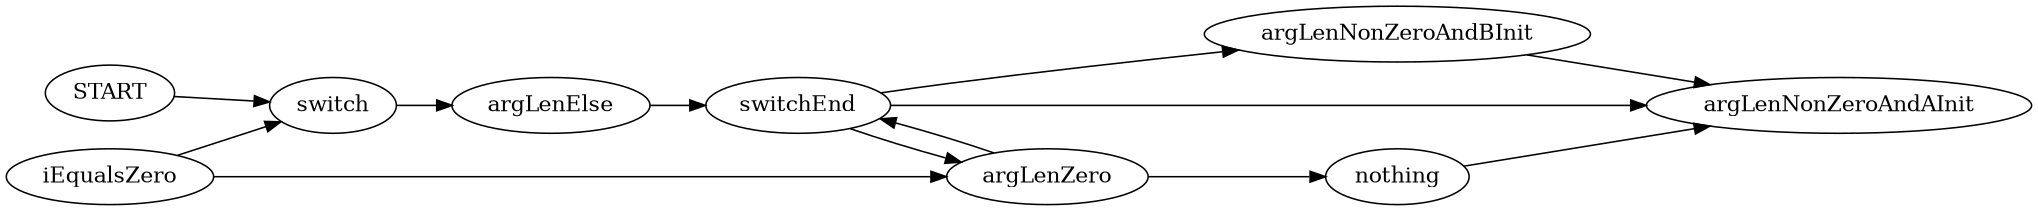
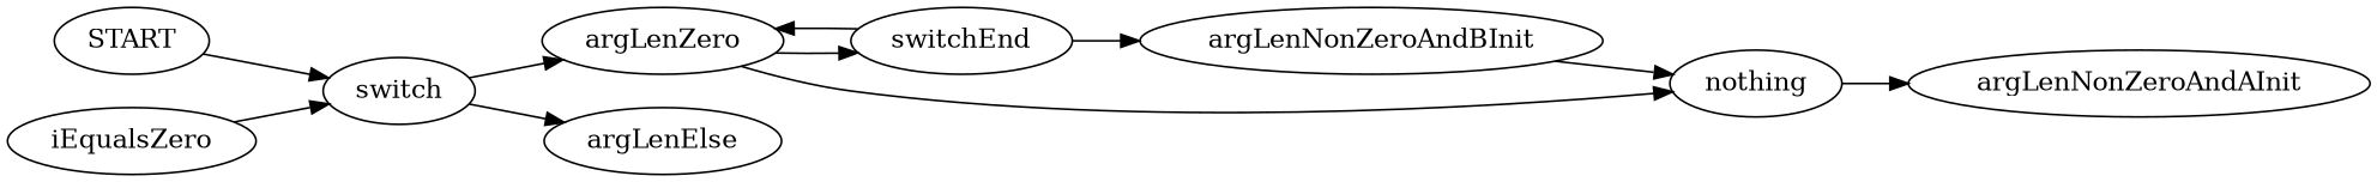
  digraph {
    rankdir=LR
    START
    switch
    iEqualsZero
    argLenZero
    argLenElse
    switchEnd
    nothing
    argLenNonZeroAndAInit
    argLenNonZeroAndBInit
    START -> switch
-   iEqualsZero -> argLenZero
+   switch -> argLenZero
    switch -> argLenElse
    iEqualsZero -> switch
    argLenZero -> switchEnd
    argLenZero -> nothing
-   argLenElse -> switchEnd
    switchEnd -> argLenZero
-   switchEnd -> argLenNonZeroAndAInit
    switchEnd -> argLenNonZeroAndBInit
    nothing -> argLenNonZeroAndAInit
-   argLenNonZeroAndBInit -> argLenNonZeroAndAInit
+   argLenNonZeroAndBInit -> nothing
  }
